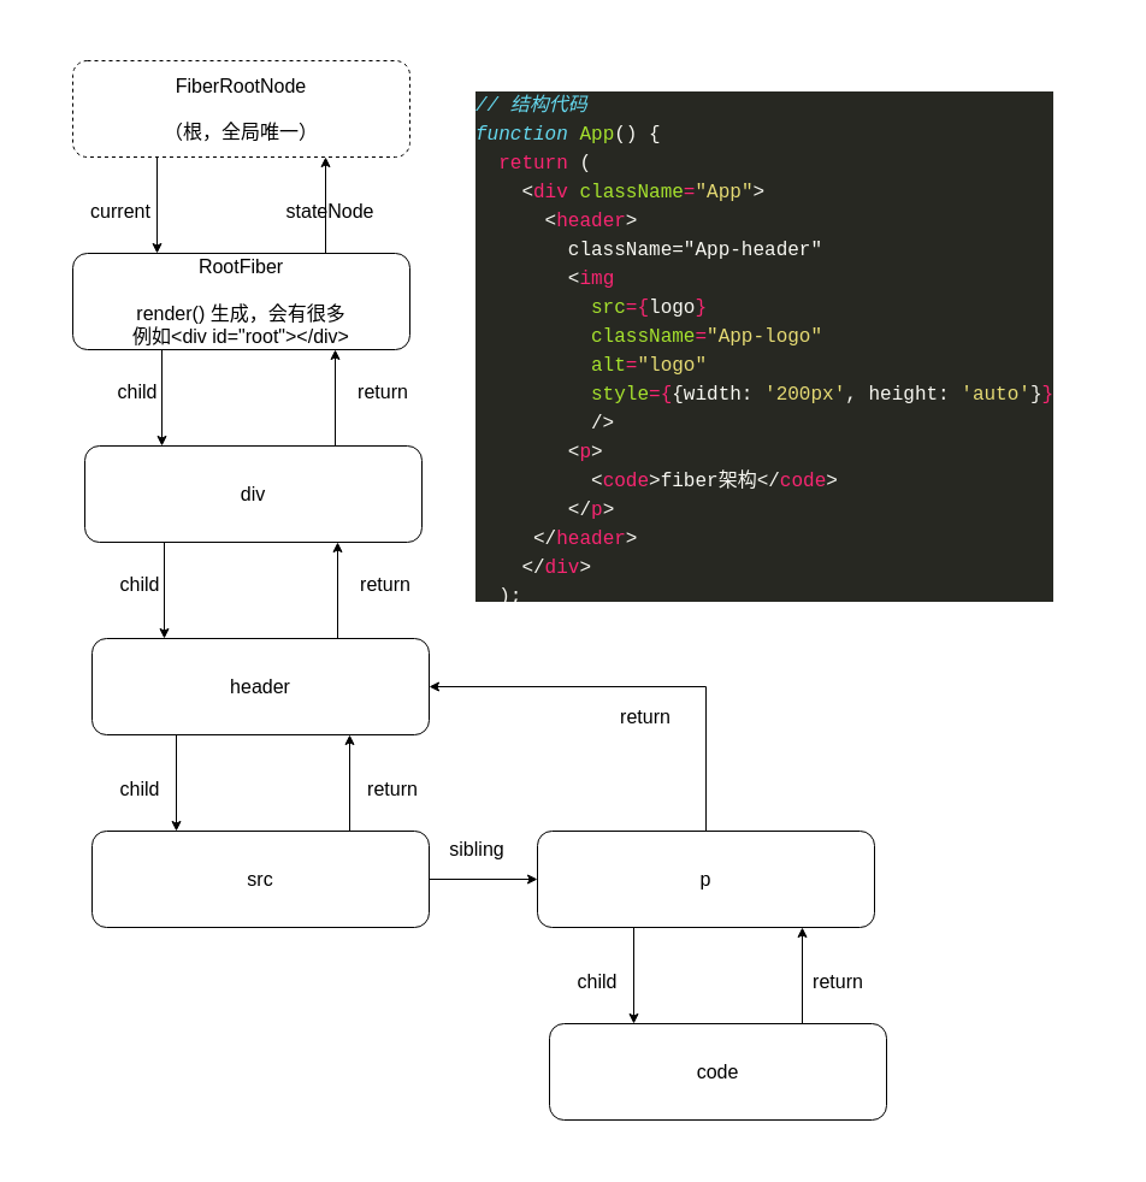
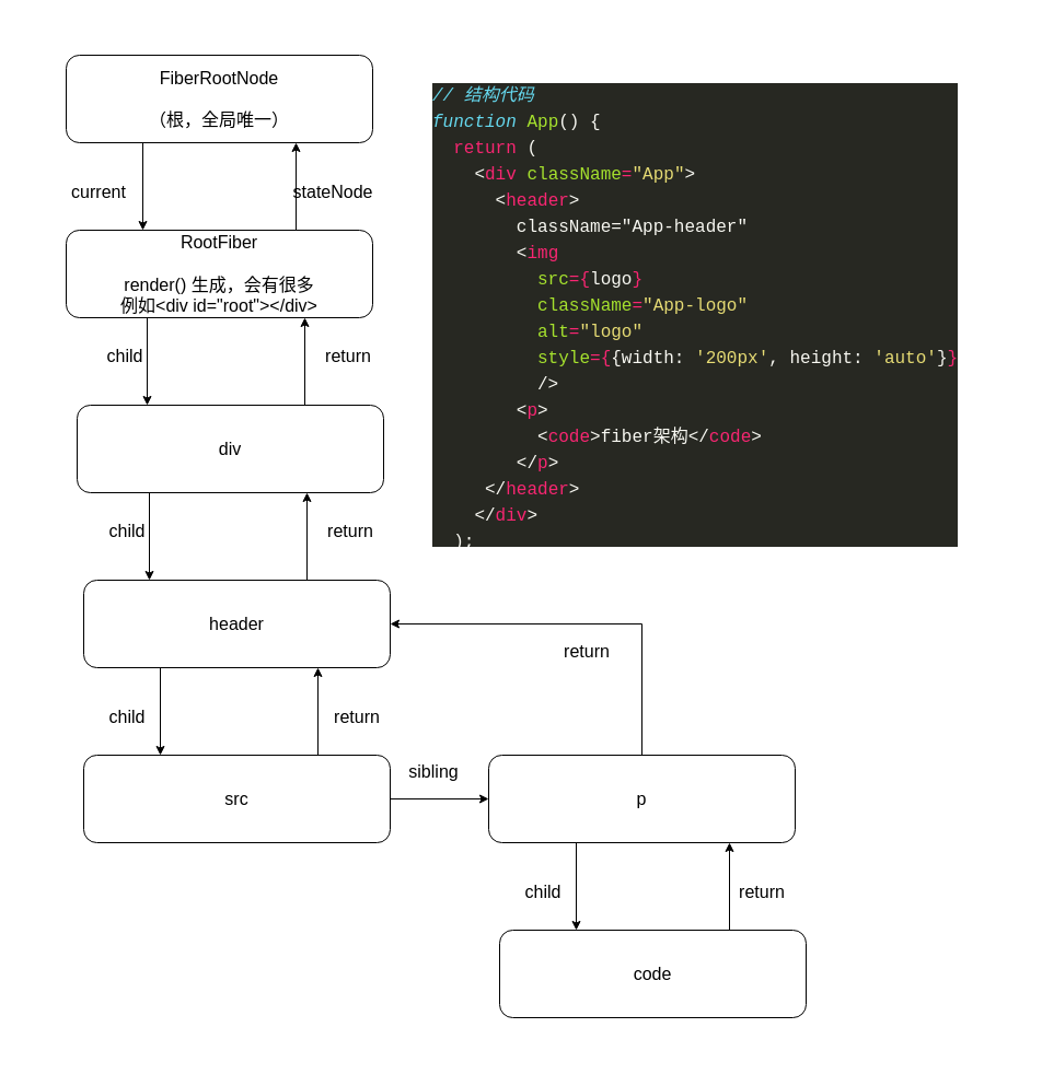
  <mxCell id="0" />
  <mxCell id="1" parent="0" />
  <mxCell id="2" value="" style="rounded=0;whiteSpace=wrap;html=1;strokeColor=none;shadow=0;glass=0;fillColor=default;" vertex="1" parent="1"><mxGeometry x="20" y="20" width="910" height="940" as="geometry" /></mxCell>
- <mxCell id="3" value="FiberRootNode&lt;br style=&quot;font-size: 16px;&quot;&gt;&lt;br style=&quot;font-size: 16px;&quot;&gt;（根，全局唯一）" style="rounded=1;whiteSpace=wrap;html=1;fontSize=16;dashed=1;" parent="1" vertex="1"><mxGeometry x="60" y="50" width="280" height="80" as="geometry" /></mxCell>
+ <mxCell id="3" value="FiberRootNode&lt;br style=&quot;font-size: 16px;&quot;&gt;&lt;br style=&quot;font-size: 16px;&quot;&gt;（根，全局唯一）" style="rounded=1;whiteSpace=wrap;html=1;fontSize=16;" parent="1" vertex="1"><mxGeometry x="60" y="50" width="280" height="80" as="geometry" /></mxCell>
  <mxCell id="4" value="RootFiber&lt;br style=&quot;font-size: 16px;&quot;&gt;&lt;br style=&quot;font-size: 16px;&quot;&gt;render() 生成，会有很多&lt;br style=&quot;font-size: 16px;&quot;&gt;例如&amp;lt;div id=&quot;root&quot;&amp;gt;&amp;lt;/div&amp;gt;" style="rounded=1;whiteSpace=wrap;html=1;fontSize=16;" parent="1" vertex="1"><mxGeometry x="60" y="210" width="280" height="80" as="geometry" /></mxCell>
  <mxCell id="5" value="" style="endArrow=classic;html=1;rounded=0;entryX=0.25;entryY=0;entryDx=0;entryDy=0;exitX=0.25;exitY=1;exitDx=0;exitDy=0;fontSize=16;" parent="1" source="3" target="4" edge="1"><mxGeometry width="50" height="50" relative="1" as="geometry"><mxPoint x="165" y="130" as="sourcePoint" /><mxPoint x="215" y="80" as="targetPoint" /></mxGeometry></mxCell>
- <mxCell id="6" value="current" style="text;html=1;strokeColor=none;fillColor=none;align=center;verticalAlign=middle;whiteSpace=wrap;rounded=0;fontSize=16;" parent="1" vertex="1"><mxGeometry x="70" y="160" width="60" height="30" as="geometry" /></mxCell>
+ <mxCell id="6" value="current" style="text;html=1;strokeColor=none;fillColor=none;align=center;verticalAlign=middle;whiteSpace=wrap;rounded=0;fontSize=16;" parent="1" vertex="1"><mxGeometry x="60" y="160" width="60" height="30" as="geometry" /></mxCell>
  <mxCell id="7" value="" style="endArrow=classic;html=1;rounded=0;entryX=0.75;entryY=1;entryDx=0;entryDy=0;exitX=0.75;exitY=0;exitDx=0;exitDy=0;fontSize=16;" parent="1" source="4" target="3" edge="1"><mxGeometry width="50" height="50" relative="1" as="geometry"><mxPoint x="220" y="210" as="sourcePoint" /><mxPoint x="220" y="290" as="targetPoint" /></mxGeometry></mxCell>
- <mxCell id="8" value="stateNode" style="text;html=1;strokeColor=none;fillColor=none;align=center;verticalAlign=middle;whiteSpace=wrap;rounded=0;fontSize=16;" parent="1" vertex="1"><mxGeometry x="244" y="160" width="60" height="30" as="geometry" /></mxCell>
+ <mxCell id="8" value="stateNode" style="text;html=1;strokeColor=none;fillColor=none;align=center;verticalAlign=middle;whiteSpace=wrap;rounded=0;fontSize=16;" parent="1" vertex="1"><mxGeometry x="274" y="160" width="60" height="30" as="geometry" /></mxCell>
  <mxCell id="9" value="header" style="rounded=1;whiteSpace=wrap;html=1;fontSize=16;" parent="1" vertex="1"><mxGeometry x="76" y="530" width="280" height="80" as="geometry" /></mxCell>
  <mxCell id="10" value="" style="endArrow=classic;html=1;rounded=0;entryX=0.25;entryY=0;entryDx=0;entryDy=0;exitX=0.25;exitY=1;exitDx=0;exitDy=0;fontSize=16;" parent="1" edge="1"><mxGeometry width="50" height="50" relative="1" as="geometry"><mxPoint x="136" y="450" as="sourcePoint" /><mxPoint x="136" y="530" as="targetPoint" /></mxGeometry></mxCell>
  <mxCell id="11" value="child" style="text;html=1;strokeColor=none;fillColor=none;align=center;verticalAlign=middle;whiteSpace=wrap;rounded=0;fontSize=16;" parent="1" vertex="1"><mxGeometry x="86" y="470" width="60" height="30" as="geometry" /></mxCell>
  <mxCell id="12" value="src" style="rounded=1;whiteSpace=wrap;html=1;fontSize=16;" parent="1" vertex="1"><mxGeometry x="76" y="690" width="280" height="80" as="geometry" /></mxCell>
  <mxCell id="13" value="" style="endArrow=classic;html=1;rounded=0;entryX=0.25;entryY=0;entryDx=0;entryDy=0;exitX=0.25;exitY=1;exitDx=0;exitDy=0;fontSize=16;" parent="1" edge="1"><mxGeometry width="50" height="50" relative="1" as="geometry"><mxPoint x="146" y="610" as="sourcePoint" /><mxPoint x="146" y="690" as="targetPoint" /></mxGeometry></mxCell>
  <mxCell id="14" value="child" style="text;html=1;strokeColor=none;fillColor=none;align=center;verticalAlign=middle;whiteSpace=wrap;rounded=0;fontSize=16;" parent="1" vertex="1"><mxGeometry x="86" y="640" width="60" height="30" as="geometry" /></mxCell>
  <mxCell id="15" value="" style="endArrow=classic;html=1;rounded=0;entryX=0.75;entryY=1;entryDx=0;entryDy=0;exitX=0.75;exitY=0;exitDx=0;exitDy=0;fontSize=16;" parent="1" edge="1"><mxGeometry width="50" height="50" relative="1" as="geometry"><mxPoint x="280" y="530" as="sourcePoint" /><mxPoint x="280" y="450" as="targetPoint" /></mxGeometry></mxCell>
  <mxCell id="16" value="return" style="text;html=1;strokeColor=none;fillColor=none;align=center;verticalAlign=middle;whiteSpace=wrap;rounded=0;fontSize=16;" parent="1" vertex="1"><mxGeometry x="290" y="470" width="60" height="30" as="geometry" /></mxCell>
  <mxCell id="17" value="" style="endArrow=classic;html=1;rounded=0;entryX=0.75;entryY=1;entryDx=0;entryDy=0;exitX=0.75;exitY=0;exitDx=0;exitDy=0;fontSize=16;" parent="1" edge="1"><mxGeometry width="50" height="50" relative="1" as="geometry"><mxPoint x="290" y="690" as="sourcePoint" /><mxPoint x="290" y="610" as="targetPoint" /></mxGeometry></mxCell>
  <mxCell id="18" value="return" style="text;html=1;strokeColor=none;fillColor=none;align=center;verticalAlign=middle;whiteSpace=wrap;rounded=0;fontSize=16;" parent="1" vertex="1"><mxGeometry x="296" y="640" width="60" height="30" as="geometry" /></mxCell>
  <mxCell id="19" value="p" style="rounded=1;whiteSpace=wrap;html=1;fontSize=16;" parent="1" vertex="1"><mxGeometry x="446" y="690" width="280" height="80" as="geometry" /></mxCell>
  <mxCell id="20" value="" style="endArrow=classic;html=1;rounded=0;entryX=0;entryY=0.5;entryDx=0;entryDy=0;fontSize=16;" parent="1" target="19" edge="1"><mxGeometry width="50" height="50" relative="1" as="geometry"><mxPoint x="356" y="730" as="sourcePoint" /><mxPoint x="406" y="680" as="targetPoint" /></mxGeometry></mxCell>
  <mxCell id="21" value="sibling" style="text;html=1;strokeColor=none;fillColor=none;align=center;verticalAlign=middle;whiteSpace=wrap;rounded=0;fontSize=16;" parent="1" vertex="1"><mxGeometry x="366" y="690" width="60" height="30" as="geometry" /></mxCell>
  <mxCell id="22" value="" style="endArrow=classic;html=1;rounded=0;entryX=1;entryY=0.5;entryDx=0;entryDy=0;fontSize=16;" parent="1" target="9" edge="1"><mxGeometry width="50" height="50" relative="1" as="geometry"><mxPoint x="586" y="690" as="sourcePoint" /><mxPoint x="636" y="640" as="targetPoint" /><Array as="points"><mxPoint x="586" y="570" /></Array></mxGeometry></mxCell>
  <mxCell id="23" value="return" style="text;html=1;strokeColor=none;fillColor=none;align=center;verticalAlign=middle;whiteSpace=wrap;rounded=0;fontSize=16;" parent="1" vertex="1"><mxGeometry x="506" y="580" width="60" height="30" as="geometry" /></mxCell>
  <mxCell id="24" value="code" style="rounded=1;whiteSpace=wrap;html=1;fontSize=16;" parent="1" vertex="1"><mxGeometry x="456" y="850" width="280" height="80" as="geometry" /></mxCell>
  <mxCell id="25" value="child" style="text;html=1;strokeColor=none;fillColor=none;align=center;verticalAlign=middle;whiteSpace=wrap;rounded=0;fontSize=16;" parent="1" vertex="1"><mxGeometry x="466" y="800" width="60" height="30" as="geometry" /></mxCell>
  <mxCell id="26" value="return" style="text;html=1;strokeColor=none;fillColor=none;align=center;verticalAlign=middle;whiteSpace=wrap;rounded=0;fontSize=16;" parent="1" vertex="1"><mxGeometry x="666" y="800" width="60" height="30" as="geometry" /></mxCell>
  <mxCell id="27" value="" style="endArrow=classic;html=1;rounded=0;entryX=0.25;entryY=0;entryDx=0;entryDy=0;exitX=0.25;exitY=1;exitDx=0;exitDy=0;fontSize=16;" parent="1" edge="1"><mxGeometry width="50" height="50" relative="1" as="geometry"><mxPoint x="526" y="770" as="sourcePoint" /><mxPoint x="526" y="850" as="targetPoint" /></mxGeometry></mxCell>
  <mxCell id="28" value="" style="endArrow=classic;html=1;rounded=0;entryX=0.75;entryY=1;entryDx=0;entryDy=0;exitX=0.75;exitY=0;exitDx=0;exitDy=0;fontSize=16;" parent="1" edge="1"><mxGeometry width="50" height="50" relative="1" as="geometry"><mxPoint x="666" y="850" as="sourcePoint" /><mxPoint x="666" y="770" as="targetPoint" /></mxGeometry></mxCell>
  <mxCell id="29" value="&lt;h1&gt;&lt;div style=&quot;background-color: rgb(39 , 40 , 34) ; font-family: &amp;#34;menlo&amp;#34; , &amp;#34;monaco&amp;#34; , &amp;#34;courier new&amp;#34; , monospace ; font-weight: 400 ; font-size: 16px ; line-height: 24px&quot;&gt;&lt;div&gt;&lt;font color=&quot;#66d9ef&quot;&gt;&lt;i&gt;// 结构代码&lt;/i&gt;&lt;/font&gt;&lt;/div&gt;&lt;div style=&quot;color: rgb(248 , 248 , 242)&quot;&gt;&lt;span style=&quot;color: #66d9ef ; font-style: italic&quot;&gt;function&lt;/span&gt; &lt;span style=&quot;color: #a6e22e&quot;&gt;App&lt;/span&gt;() {&lt;/div&gt;&lt;div style=&quot;color: rgb(248 , 248 , 242)&quot;&gt;&lt;span style=&quot;color: #f92672&quot;&gt;&amp;nbsp; return&lt;/span&gt; (&lt;/div&gt;&lt;div style=&quot;color: rgb(248 , 248 , 242)&quot;&gt;&amp;nbsp; &amp;nbsp; &amp;lt;&lt;span style=&quot;color: #f92672&quot;&gt;div&lt;/span&gt; &lt;span style=&quot;color: #a6e22e&quot;&gt;className&lt;/span&gt;&lt;span style=&quot;color: #f92672&quot;&gt;=&lt;/span&gt;&lt;span style=&quot;color: #e6db74&quot;&gt;&quot;App&quot;&lt;/span&gt;&amp;gt;&lt;/div&gt;&lt;div style=&quot;color: rgb(248 , 248 , 242)&quot;&gt;&amp;nbsp; &amp;nbsp; &amp;nbsp; &amp;lt;&lt;span style=&quot;color: #f92672&quot;&gt;header&lt;/span&gt;&amp;gt;&lt;/div&gt;&lt;div style=&quot;color: rgb(248 , 248 , 242)&quot;&gt;&amp;nbsp; &amp;nbsp; &amp;nbsp; &amp;nbsp; className=&quot;App-header&quot;&lt;/div&gt;&lt;div style=&quot;color: rgb(248 , 248 , 242)&quot;&gt;&amp;nbsp; &amp;nbsp; &amp;nbsp; &amp;nbsp; &amp;lt;&lt;span style=&quot;color: #f92672&quot;&gt;img&lt;/span&gt;&lt;/div&gt;&lt;div style=&quot;color: rgb(248 , 248 , 242)&quot;&gt;          &lt;span style=&quot;color: #a6e22e&quot;&gt;&amp;nbsp; &amp;nbsp; &amp;nbsp; &amp;nbsp; &amp;nbsp; src&lt;/span&gt;&lt;span style=&quot;color: #f92672&quot;&gt;={&lt;/span&gt;logo&lt;span style=&quot;color: #f92672&quot;&gt;}&lt;/span&gt;&lt;/div&gt;&lt;div style=&quot;color: rgb(248 , 248 , 242)&quot;&gt;          &lt;span style=&quot;color: #a6e22e&quot;&gt;&amp;nbsp; &amp;nbsp; &amp;nbsp; &amp;nbsp; &amp;nbsp; className&lt;/span&gt;&lt;span style=&quot;color: #f92672&quot;&gt;=&lt;/span&gt;&lt;span style=&quot;color: #e6db74&quot;&gt;&quot;App-logo&quot;&lt;/span&gt;&lt;/div&gt;&lt;div style=&quot;color: rgb(248 , 248 , 242)&quot;&gt;          &lt;span style=&quot;color: #a6e22e&quot;&gt;&amp;nbsp; &amp;nbsp; &amp;nbsp; &amp;nbsp; &amp;nbsp; alt&lt;/span&gt;&lt;span style=&quot;color: #f92672&quot;&gt;=&lt;/span&gt;&lt;span style=&quot;color: #e6db74&quot;&gt;&quot;logo&quot;&lt;/span&gt;&lt;/div&gt;&lt;div style=&quot;color: rgb(248 , 248 , 242)&quot;&gt;          &lt;span style=&quot;color: #a6e22e&quot;&gt;&amp;nbsp; &amp;nbsp; &amp;nbsp; &amp;nbsp; &amp;nbsp; style&lt;/span&gt;&lt;span style=&quot;color: #f92672&quot;&gt;={&lt;/span&gt;{width: &lt;span style=&quot;color: #e6db74&quot;&gt;'200px'&lt;/span&gt;, height: &lt;span style=&quot;color: #e6db74&quot;&gt;'auto'&lt;/span&gt;}&lt;span style=&quot;color: #f92672&quot;&gt;}&lt;/span&gt;&lt;/div&gt;&lt;div style=&quot;color: rgb(248 , 248 , 242)&quot;&gt;&amp;nbsp; &amp;nbsp; &amp;nbsp; &amp;nbsp; &amp;nbsp; /&amp;gt;&lt;/div&gt;&lt;div style=&quot;color: rgb(248 , 248 , 242)&quot;&gt;&amp;nbsp; &amp;nbsp; &amp;nbsp; &amp;nbsp; &amp;lt;&lt;span style=&quot;color: #f92672&quot;&gt;p&lt;/span&gt;&amp;gt;&lt;/div&gt;&lt;div style=&quot;color: rgb(248 , 248 , 242)&quot;&gt;&amp;nbsp; &amp;nbsp; &amp;nbsp; &amp;nbsp; &amp;nbsp; &amp;lt;&lt;span style=&quot;color: #f92672&quot;&gt;code&lt;/span&gt;&amp;gt;fiber架构&amp;lt;/&lt;span style=&quot;color: #f92672&quot;&gt;code&lt;/span&gt;&amp;gt;&lt;/div&gt;&lt;div style=&quot;color: rgb(248 , 248 , 242)&quot;&gt;&amp;nbsp; &amp;nbsp; &amp;nbsp; &amp;nbsp; &amp;lt;/&lt;span style=&quot;color: #f92672&quot;&gt;p&lt;/span&gt;&amp;gt;&lt;/div&gt;&lt;div style=&quot;color: rgb(248 , 248 , 242)&quot;&gt;&amp;nbsp; &amp;nbsp; &amp;nbsp;&amp;lt;/&lt;span style=&quot;color: #f92672&quot;&gt;header&lt;/span&gt;&amp;gt;&lt;/div&gt;&lt;div style=&quot;color: rgb(248 , 248 , 242)&quot;&gt;&amp;nbsp; &amp;nbsp; &amp;lt;/&lt;span style=&quot;color: #f92672&quot;&gt;div&lt;/span&gt;&amp;gt;&lt;/div&gt;&lt;div style=&quot;color: rgb(248 , 248 , 242)&quot;&gt;&amp;nbsp; );&lt;/div&gt;&lt;div style=&quot;color: rgb(248 , 248 , 242)&quot;&gt;}&lt;/div&gt;&lt;/div&gt;&lt;/h1&gt;" style="text;html=1;strokeColor=none;fillColor=none;spacing=5;spacingTop=-20;whiteSpace=wrap;overflow=hidden;rounded=0;" parent="1" vertex="1"><mxGeometry x="390" y="70" width="493" height="430" as="geometry" /></mxCell>
  <mxCell id="30" value="div" style="rounded=1;whiteSpace=wrap;html=1;fontSize=16;" parent="1" vertex="1"><mxGeometry x="70" y="370" width="280" height="80" as="geometry" /></mxCell>
  <mxCell id="31" value="" style="endArrow=classic;html=1;rounded=0;entryX=0.25;entryY=0;entryDx=0;entryDy=0;exitX=0.25;exitY=1;exitDx=0;exitDy=0;fontSize=16;" parent="1" edge="1"><mxGeometry width="50" height="50" relative="1" as="geometry"><mxPoint x="134" y="290" as="sourcePoint" /><mxPoint x="134" y="370" as="targetPoint" /></mxGeometry></mxCell>
  <mxCell id="32" value="child" style="text;html=1;strokeColor=none;fillColor=none;align=center;verticalAlign=middle;whiteSpace=wrap;rounded=0;fontSize=16;" parent="1" vertex="1"><mxGeometry x="84" y="310" width="60" height="30" as="geometry" /></mxCell>
  <mxCell id="33" value="" style="endArrow=classic;html=1;rounded=0;entryX=0.75;entryY=1;entryDx=0;entryDy=0;exitX=0.75;exitY=0;exitDx=0;exitDy=0;fontSize=16;" parent="1" edge="1"><mxGeometry width="50" height="50" relative="1" as="geometry"><mxPoint x="278" y="370" as="sourcePoint" /><mxPoint x="278" y="290" as="targetPoint" /></mxGeometry></mxCell>
  <mxCell id="34" value="return" style="text;html=1;strokeColor=none;fillColor=none;align=center;verticalAlign=middle;whiteSpace=wrap;rounded=0;fontSize=16;" parent="1" vertex="1"><mxGeometry x="288" y="310" width="60" height="30" as="geometry" /></mxCell>
